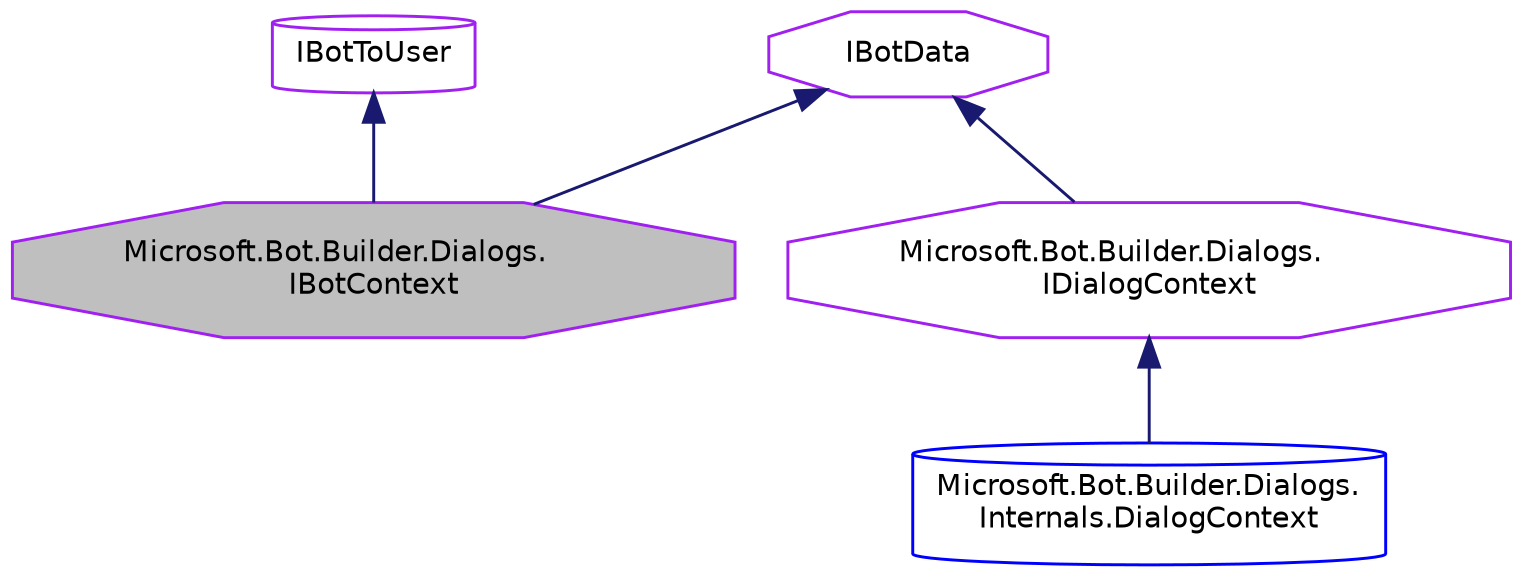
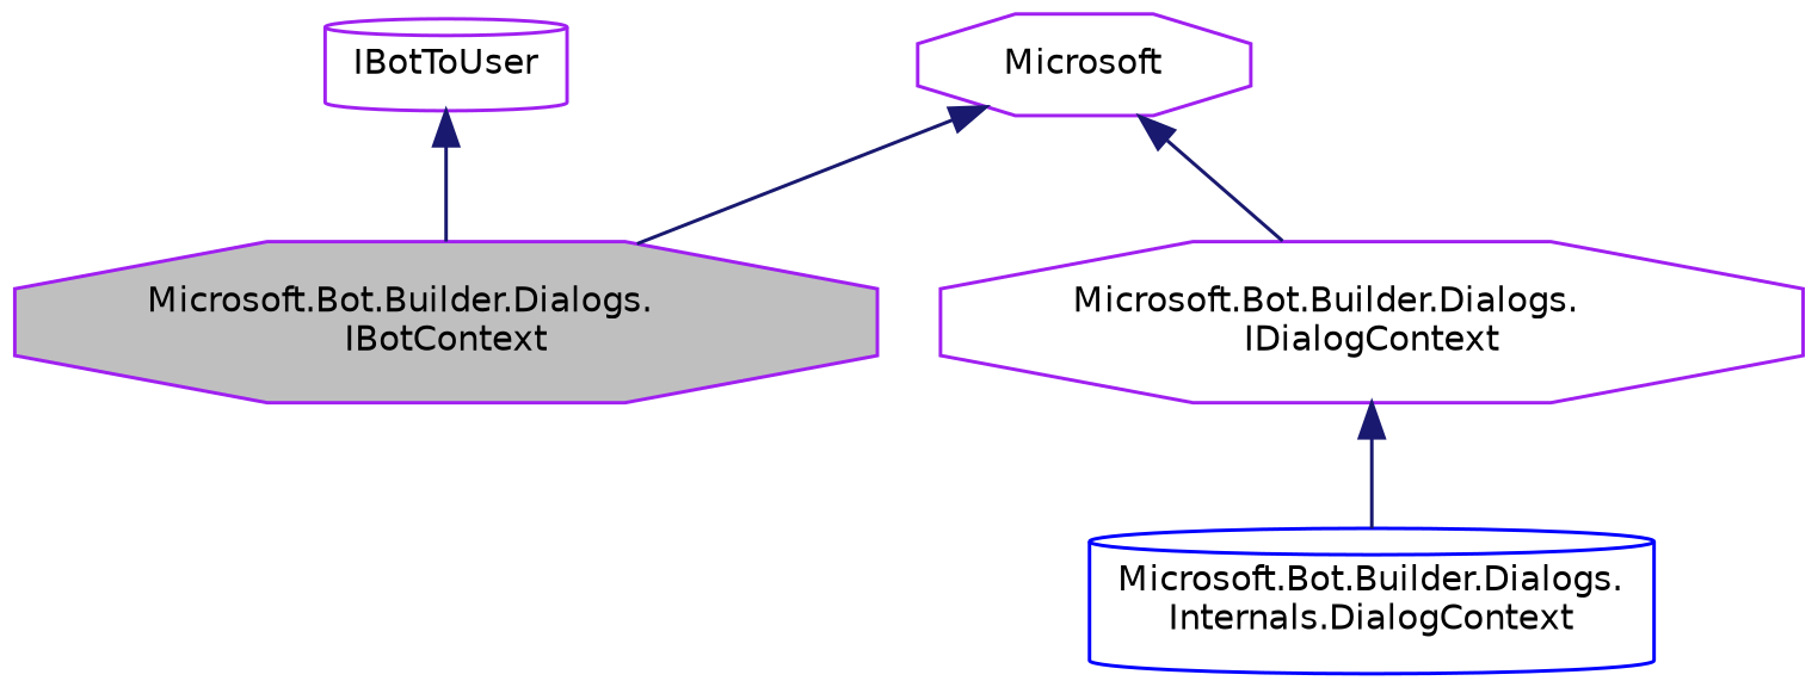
  digraph {
    node [color=purple fillcolor=white fontname=Helvetica fontsize=10 shape=octagon style=filled]
    edge [color=midnightblue dir=back fontname=Helvetica fontsize=10 labelfontname=Helvetica labelfontsize=10 style=solid]
    n1 [fillcolor=grey75 fontcolor=black height=0.2 label="Microsoft.Bot.Builder.Dialogs.\lIBotContext" width=0.4]
    n2 [height=0.2 label="Microsoft.Bot.Builder.Dialogs.\lIDialogContext" width=0.4]
    n3 [color=blue height=0.2 label="Microsoft.Bot.Builder.Dialogs.\lInternals.DialogContext" shape=cylinder width=0.4]
-   n4 [height=0.2 label=IBotData width=0.4]
+   n4 [height=0.2 label=Microsoft width=0.4]
    n5 [height=0.2 label=IBotToUser shape=cylinder width=0.4]
    n2 -> n3
    n4 -> n1
    n4 -> n2
    n5 -> n1
  }
